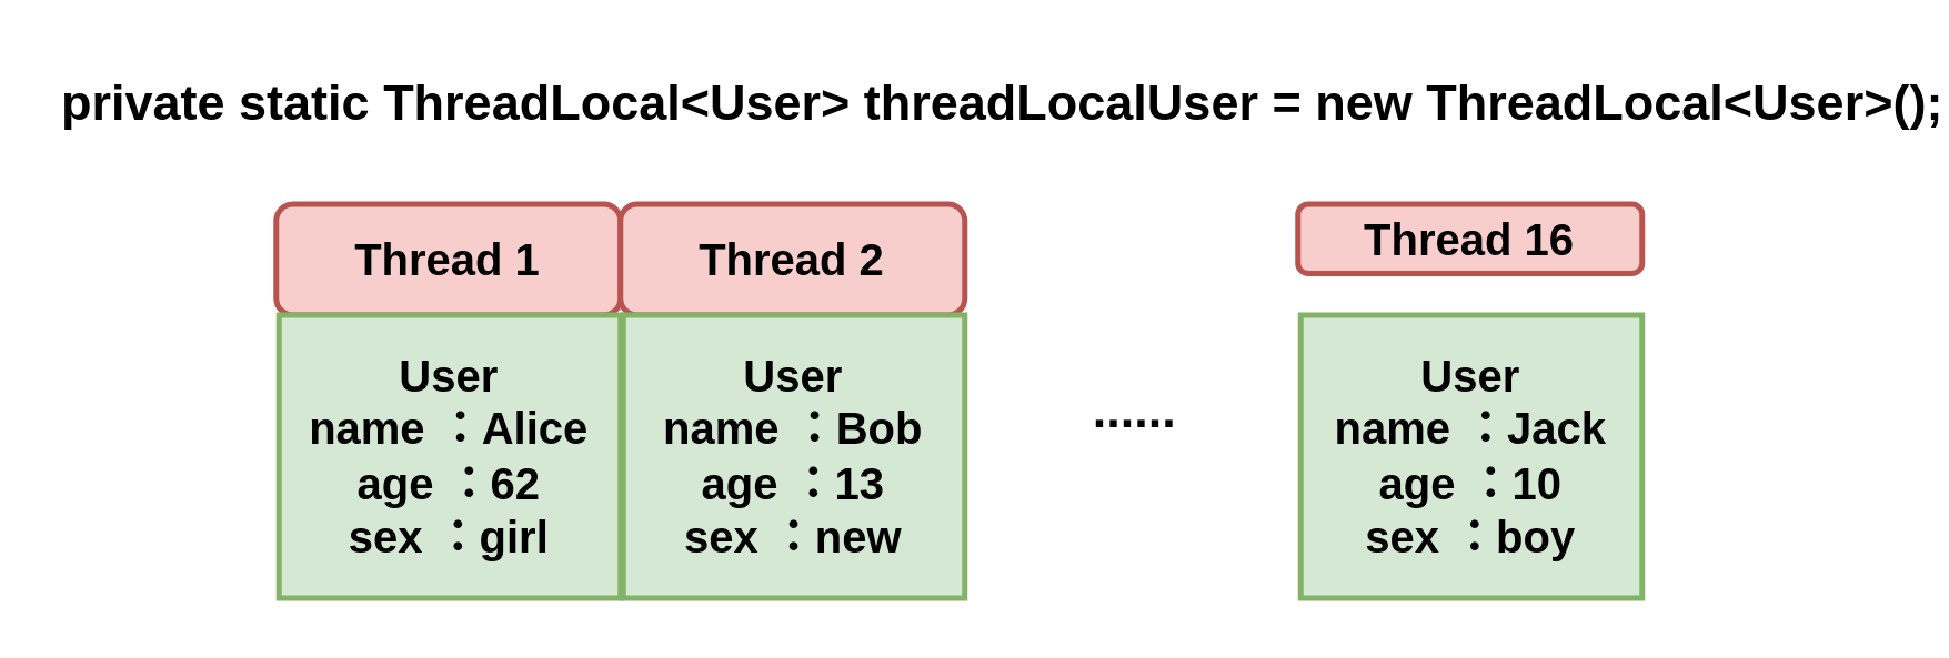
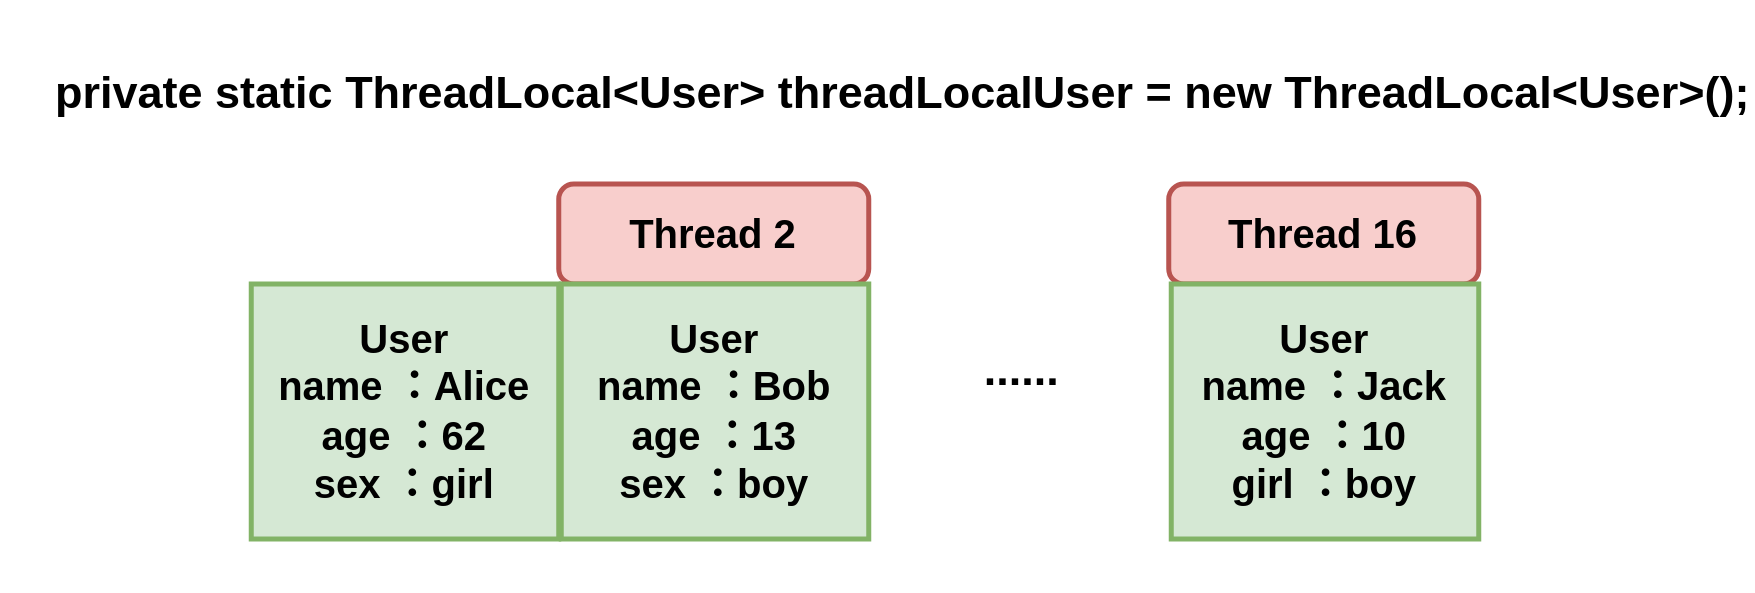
  <mxCell id="0" />
  <mxCell id="1" parent="0" />
- <mxCell id="2" value="Thread 1" style="rounded=1;whiteSpace=wrap;html=1;strokeWidth=2;fillColor=#f8cecc;strokeColor=#b85450;fontStyle=1;fontSize=16;" vertex="1" parent="1"><mxGeometry x="99" y="73" width="124" height="40" as="geometry" /></mxCell>
  <mxCell id="3" value="User&lt;br style=&quot;font-size: 16px;&quot;&gt;name ：Alice&lt;br style=&quot;font-size: 16px;&quot;&gt;age ：62&lt;br style=&quot;font-size: 16px;&quot;&gt;sex ：girl" style="rounded=0;whiteSpace=wrap;html=1;strokeWidth=2;fillColor=#d5e8d4;strokeColor=#82b366;fontSize=16;fontStyle=1" vertex="1" parent="1"><mxGeometry x="100" y="113" width="123" height="102" as="geometry" /></mxCell>
  <mxCell id="4" value="Thread 2" style="rounded=1;whiteSpace=wrap;html=1;strokeWidth=2;fillColor=#f8cecc;strokeColor=#b85450;fontStyle=1;fontSize=16;" vertex="1" parent="1"><mxGeometry x="223" y="73" width="124" height="40" as="geometry" /></mxCell>
- <mxCell id="5" value="User&lt;br style=&quot;font-size: 16px&quot;&gt;name ：Bob&lt;br style=&quot;font-size: 16px&quot;&gt;age ：13&lt;br style=&quot;font-size: 16px&quot;&gt;sex ：new" style="rounded=0;whiteSpace=wrap;html=1;strokeWidth=2;fillColor=#d5e8d4;strokeColor=#82b366;fontSize=16;fontStyle=1" vertex="1" parent="1"><mxGeometry x="224" y="113" width="123" height="102" as="geometry" /></mxCell>
- <mxCell id="6" value="Thread 16" style="rounded=1;whiteSpace=wrap;html=1;strokeWidth=2;fillColor=#f8cecc;strokeColor=#b85450;fontStyle=1;fontSize=16;" vertex="1" parent="1"><mxGeometry x="467" y="73" width="124" height="25" as="geometry" /></mxCell>
- <mxCell id="7" value="User&lt;br style=&quot;font-size: 16px&quot;&gt;name ：Jack&lt;br style=&quot;font-size: 16px&quot;&gt;age ：10&lt;br style=&quot;font-size: 16px&quot;&gt;sex ：boy" style="rounded=0;whiteSpace=wrap;html=1;strokeWidth=2;fillColor=#d5e8d4;strokeColor=#82b366;fontSize=16;fontStyle=1" vertex="1" parent="1"><mxGeometry x="468" y="113" width="123" height="102" as="geometry" /></mxCell>
+ <mxCell id="5" value="User&lt;br style=&quot;font-size: 16px&quot;&gt;name ：Bob&lt;br style=&quot;font-size: 16px&quot;&gt;age ：13&lt;br style=&quot;font-size: 16px&quot;&gt;sex ：boy" style="rounded=0;whiteSpace=wrap;html=1;strokeWidth=2;fillColor=#d5e8d4;strokeColor=#82b366;fontSize=16;fontStyle=1" vertex="1" parent="1"><mxGeometry x="224" y="113" width="123" height="102" as="geometry" /></mxCell>
+ <mxCell id="6" value="Thread 16" style="rounded=1;whiteSpace=wrap;html=1;strokeWidth=2;fillColor=#f8cecc;strokeColor=#b85450;fontStyle=1;fontSize=16;" vertex="1" parent="1"><mxGeometry x="467" y="73" width="124" height="40" as="geometry" /></mxCell>
+ <mxCell id="7" value="User&lt;br style=&quot;font-size: 16px&quot;&gt;name ：Jack&lt;br style=&quot;font-size: 16px&quot;&gt;age ：10&lt;br style=&quot;font-size: 16px&quot;&gt;girl ：boy" style="rounded=0;whiteSpace=wrap;html=1;strokeWidth=2;fillColor=#d5e8d4;strokeColor=#82b366;fontSize=16;fontStyle=1" vertex="1" parent="1"><mxGeometry x="468" y="113" width="123" height="102" as="geometry" /></mxCell>
  <mxCell id="8" value="......" style="text;html=1;align=center;verticalAlign=middle;resizable=0;points=[];autosize=1;fontSize=18;fontStyle=1" vertex="1" parent="1"><mxGeometry x="388" y="135" width="40" height="26" as="geometry" /></mxCell>
  <mxCell id="9" value="private static ThreadLocal&amp;lt;User&amp;gt; threadLocalUser = new ThreadLocal&amp;lt;User&amp;gt;();" style="text;html=1;fontSize=18;fontStyle=1" vertex="1" parent="1"><mxGeometry x="20" y="20" width="557" height="36" as="geometry" /></mxCell>
